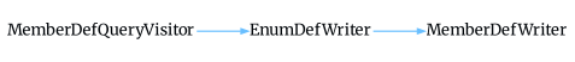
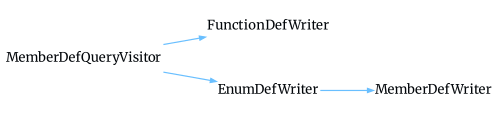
  digraph {
    fontname=Merriweather
    rankdir=LR
    node [fontcolor="#010509FF" fontname=Merriweather fontsize=11 margin=0.01 shape=none]
    edge [arrowsize=0.5 color="#69BFFFFF" fontname=Merriweather]
    n1 [label=MemberDefQueryVisitor]
+   n2 [label=FunctionDefWriter]
    n3 [label=EnumDefWriter]
    n4 [label=MemberDefWriter]
+   n1 -> n2
    n1 -> n3
    n3 -> n4
  }
